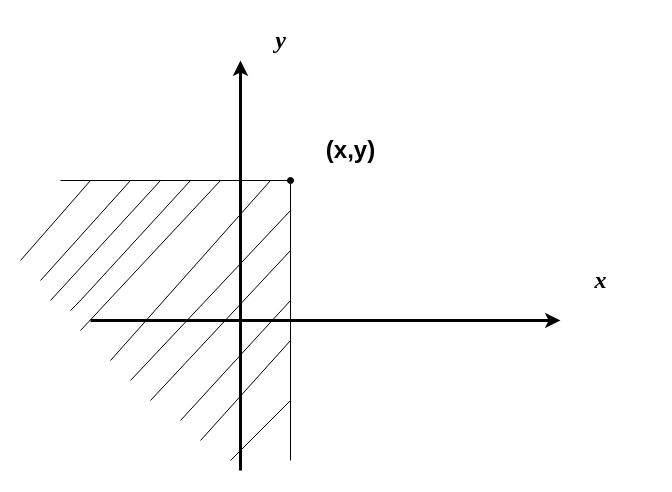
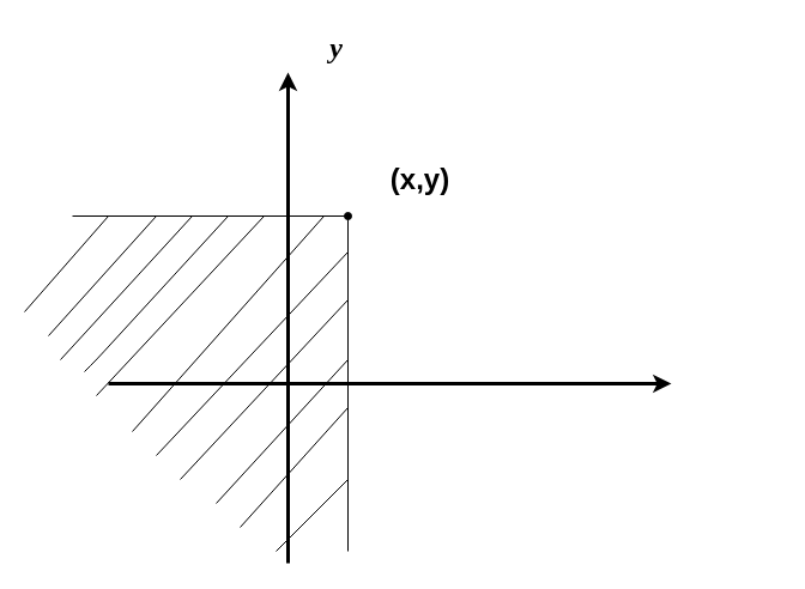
  <mxCell id="0" />
  <mxCell id="1" parent="0" />
  <mxCell id="2" value="" style="endArrow=classic;html=1;strokeWidth=3;" parent="1" edge="1"><mxGeometry width="50" height="50" relative="1" as="geometry"><mxPoint x="240" y="470" as="sourcePoint" /><mxPoint x="240" y="60" as="targetPoint" /></mxGeometry></mxCell>
  <mxCell id="3" value="" style="endArrow=classic;html=1;strokeWidth=3;" parent="1" edge="1"><mxGeometry width="50" height="50" relative="1" as="geometry"><mxPoint x="90" y="320" as="sourcePoint" /><mxPoint x="560" y="320" as="targetPoint" /></mxGeometry></mxCell>
  <mxCell id="4" value="" style="endArrow=none;html=1;endFill=0;" parent="1" edge="1"><mxGeometry width="50" height="50" relative="1" as="geometry"><mxPoint x="60" y="180" as="sourcePoint" /><mxPoint x="290" y="180" as="targetPoint" /></mxGeometry></mxCell>
  <mxCell id="5" value="" style="endArrow=none;html=1;endFill=0;startArrow=oval;startFill=1;" parent="1" edge="1"><mxGeometry width="50" height="50" relative="1" as="geometry"><mxPoint x="290" y="180" as="sourcePoint" /><mxPoint x="290" y="460" as="targetPoint" /></mxGeometry></mxCell>
  <mxCell id="6" value="" style="endArrow=none;html=1;strokeWidth=1;" parent="1" edge="1"><mxGeometry width="50" height="50" relative="1" as="geometry"><mxPoint x="50" y="300" as="sourcePoint" /><mxPoint x="160" y="180" as="targetPoint" /></mxGeometry></mxCell>
  <mxCell id="7" value="" style="endArrow=none;html=1;strokeWidth=1;" parent="1" edge="1"><mxGeometry width="50" height="50" relative="1" as="geometry"><mxPoint x="70" y="310" as="sourcePoint" /><mxPoint x="190" y="180" as="targetPoint" /><Array as="points"><mxPoint x="80" y="300" /></Array></mxGeometry></mxCell>
  <mxCell id="8" value="" style="endArrow=none;html=1;strokeWidth=1;" parent="1" edge="1"><mxGeometry width="50" height="50" relative="1" as="geometry"><mxPoint x="80" y="330" as="sourcePoint" /><mxPoint x="220" y="180" as="targetPoint" /></mxGeometry></mxCell>
  <mxCell id="9" value="" style="endArrow=none;html=1;strokeWidth=1;" parent="1" edge="1"><mxGeometry width="50" height="50" relative="1" as="geometry"><mxPoint x="110" y="360" as="sourcePoint" /><mxPoint x="270" y="180" as="targetPoint" /></mxGeometry></mxCell>
  <mxCell id="10" value="" style="endArrow=none;html=1;strokeWidth=1;" parent="1" edge="1"><mxGeometry width="50" height="50" relative="1" as="geometry"><mxPoint x="130" y="380" as="sourcePoint" /><mxPoint x="290" y="210" as="targetPoint" /></mxGeometry></mxCell>
  <mxCell id="11" value="" style="endArrow=none;html=1;strokeWidth=1;" parent="1" edge="1"><mxGeometry width="50" height="50" relative="1" as="geometry"><mxPoint x="150" y="400" as="sourcePoint" /><mxPoint x="290" y="250" as="targetPoint" /></mxGeometry></mxCell>
  <mxCell id="12" value="" style="endArrow=none;html=1;strokeWidth=1;" parent="1" edge="1"><mxGeometry width="50" height="50" relative="1" as="geometry"><mxPoint x="180" y="420" as="sourcePoint" /><mxPoint x="290" y="300" as="targetPoint" /></mxGeometry></mxCell>
  <mxCell id="13" value="" style="endArrow=none;html=1;strokeWidth=1;" parent="1" edge="1"><mxGeometry width="50" height="50" relative="1" as="geometry"><mxPoint x="200" y="440" as="sourcePoint" /><mxPoint x="290" y="340" as="targetPoint" /></mxGeometry></mxCell>
  <mxCell id="14" value="" style="endArrow=none;html=1;strokeWidth=1;" parent="1" edge="1"><mxGeometry width="50" height="50" relative="1" as="geometry"><mxPoint x="40" y="280" as="sourcePoint" /><mxPoint x="130" y="180" as="targetPoint" /></mxGeometry></mxCell>
  <mxCell id="15" value="" style="endArrow=none;html=1;strokeWidth=1;" parent="1" edge="1"><mxGeometry width="50" height="50" relative="1" as="geometry"><mxPoint x="20" y="260" as="sourcePoint" /><mxPoint x="90" y="180" as="targetPoint" /></mxGeometry></mxCell>
  <mxCell id="16" value="" style="endArrow=none;html=1;strokeWidth=1;" parent="1" edge="1"><mxGeometry width="50" height="50" relative="1" as="geometry"><mxPoint x="230" y="460" as="sourcePoint" /><mxPoint x="290" y="400" as="targetPoint" /></mxGeometry></mxCell>
  <mxCell id="17" value="&lt;i&gt;&lt;font face=&quot;Lucida Console&quot;&gt;y&lt;/font&gt;&lt;/i&gt;" style="text;strokeColor=none;fillColor=none;html=1;fontSize=24;fontStyle=1;verticalAlign=middle;align=center;" parent="1" vertex="1"><mxGeometry x="230" y="20" width="100" height="40" as="geometry" /></mxCell>
- <mxCell id="18" value="&lt;font face=&quot;Lucida Console&quot;&gt;&lt;i&gt;x&lt;/i&gt;&lt;/font&gt;" style="text;strokeColor=none;fillColor=none;html=1;fontSize=24;fontStyle=1;verticalAlign=middle;align=center;" parent="1" vertex="1"><mxGeometry x="550" y="260" width="100" height="40" as="geometry" /></mxCell>
  <mxCell id="19" value="(x,y)" style="text;strokeColor=none;fillColor=none;html=1;fontSize=24;fontStyle=1;verticalAlign=middle;align=center;" parent="1" vertex="1"><mxGeometry x="300" y="130" width="100" height="40" as="geometry" /></mxCell>
